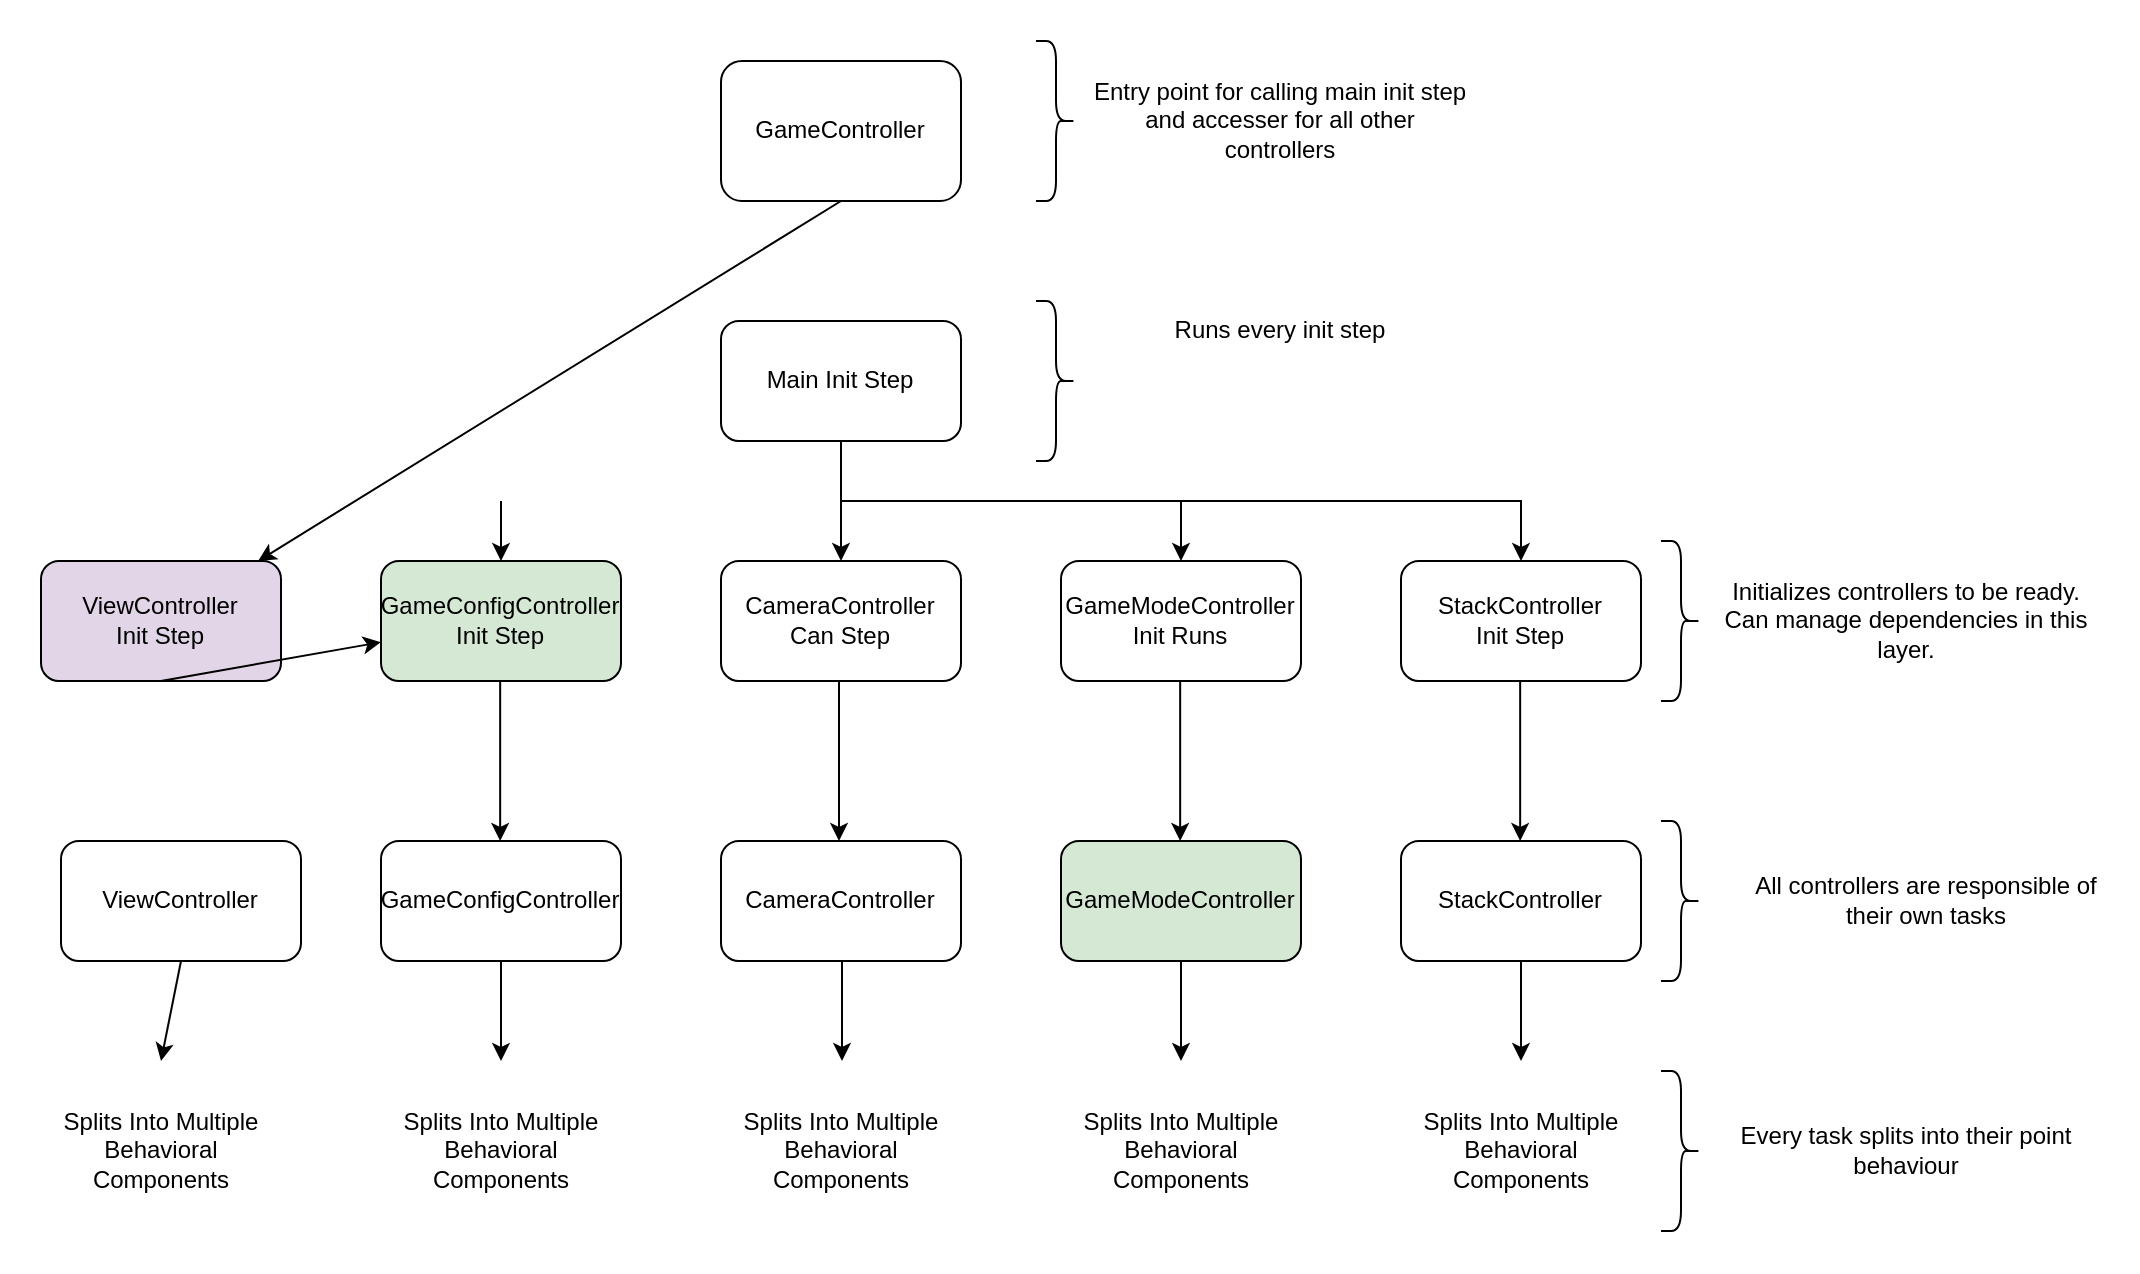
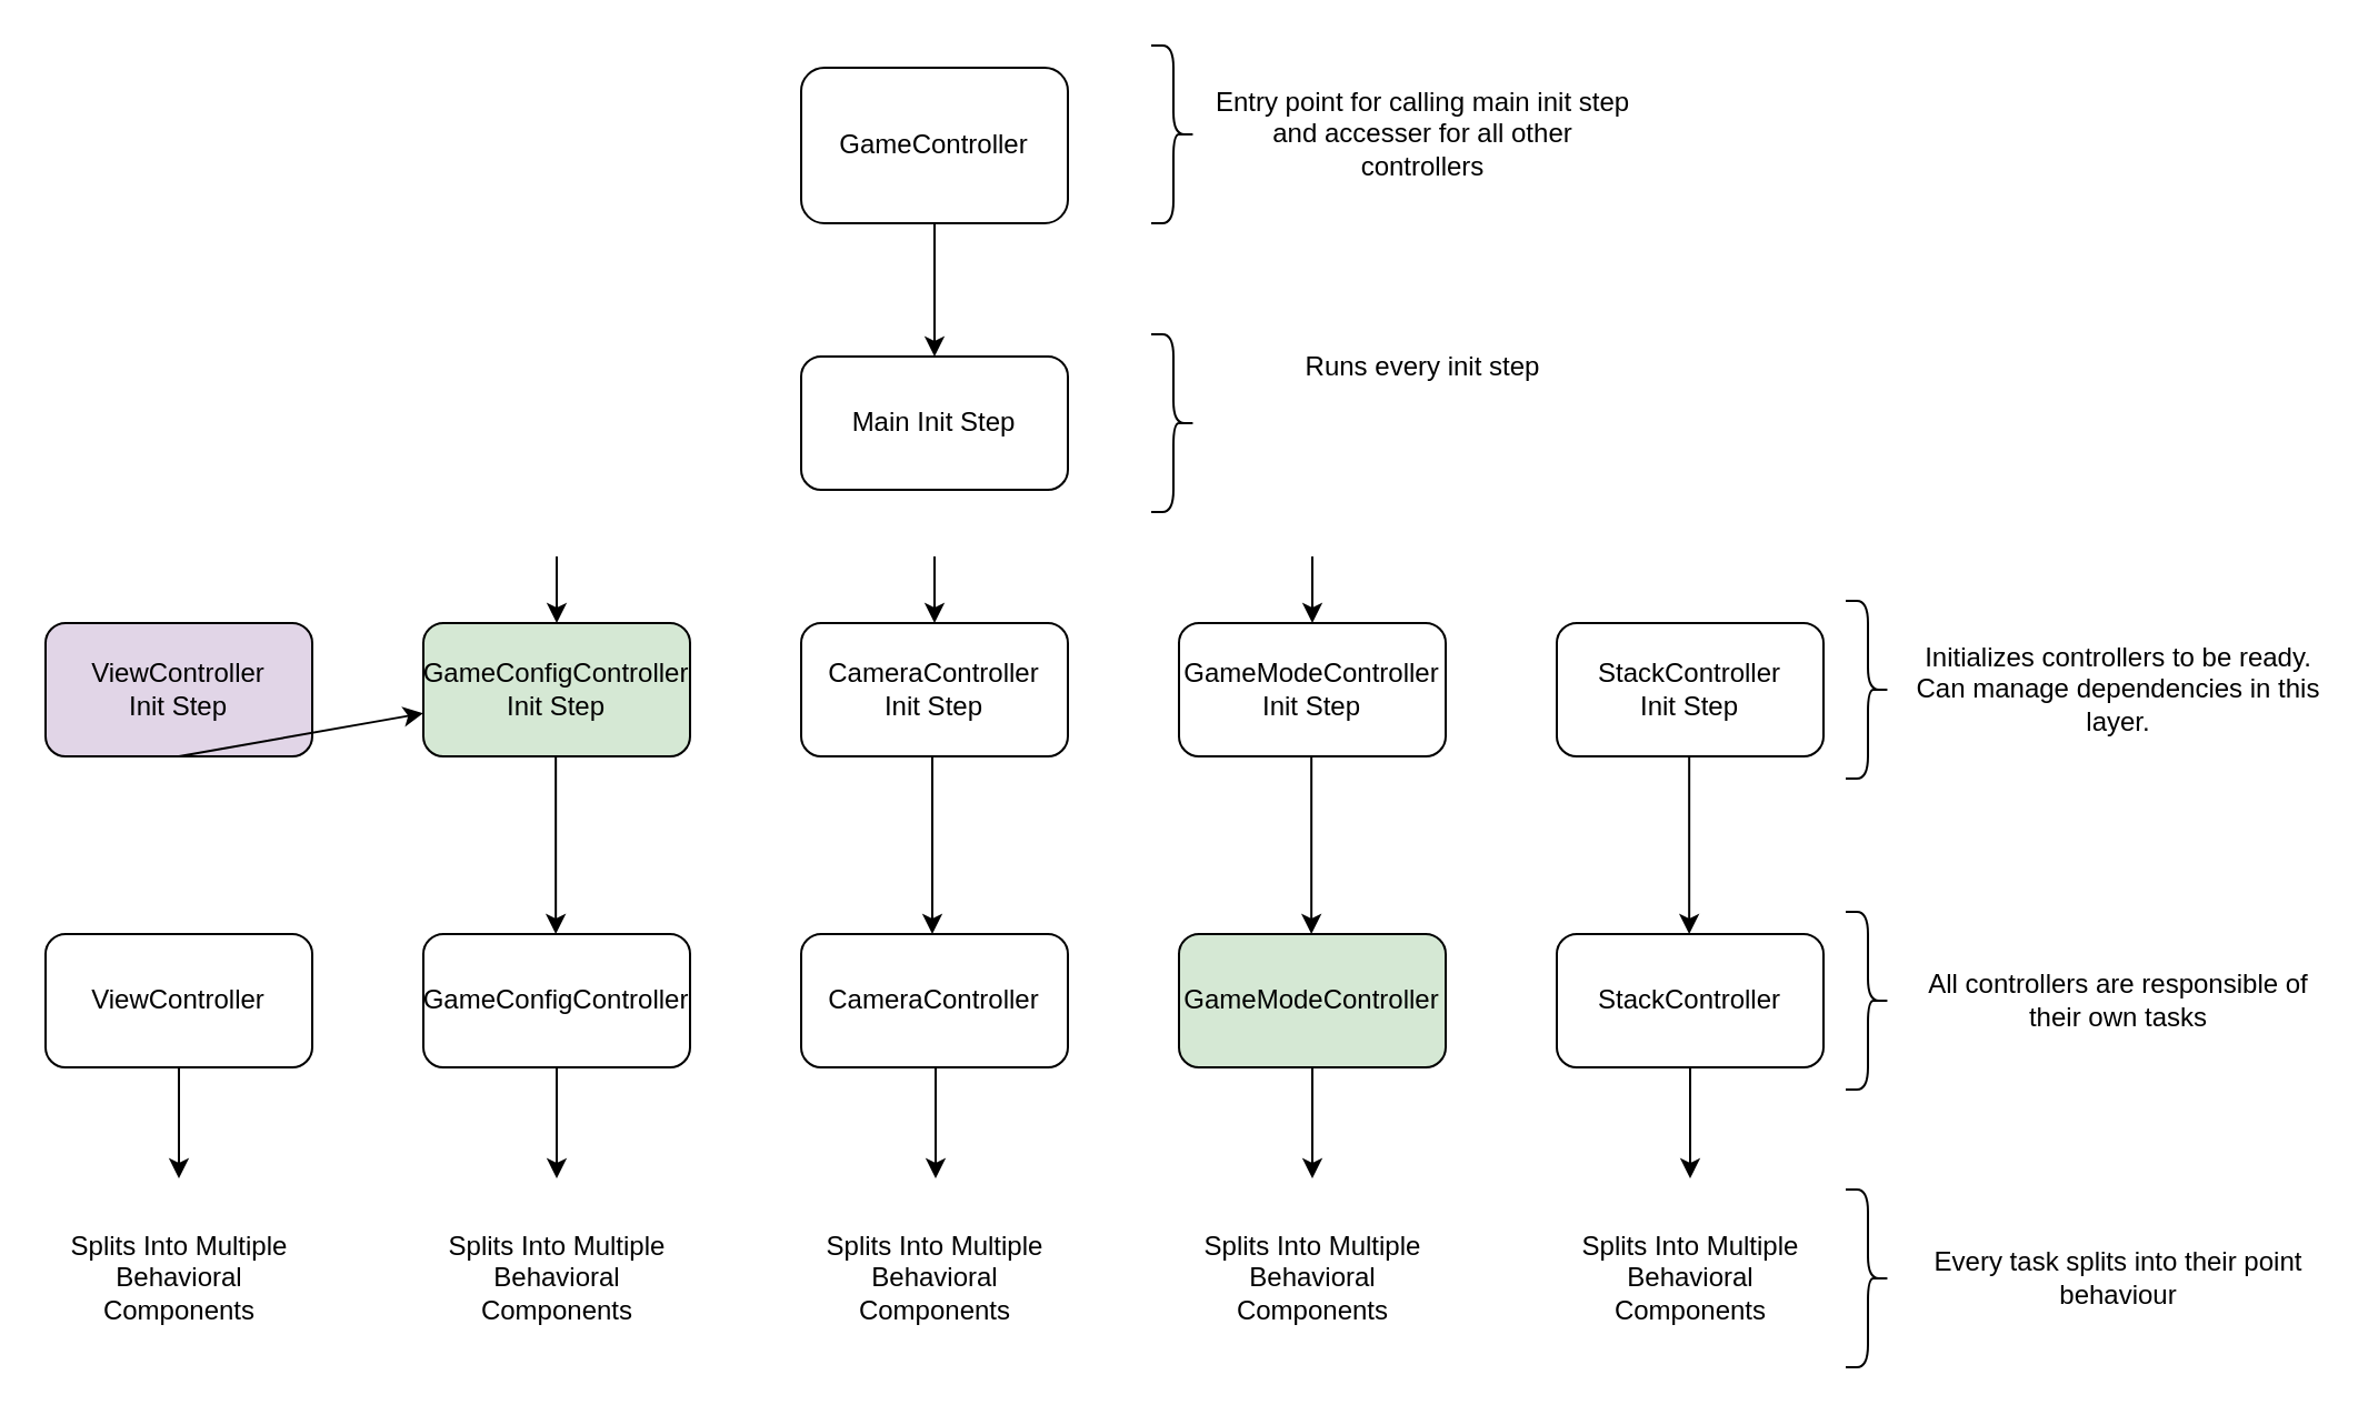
  <mxCell id="0" />
  <mxCell id="1" parent="0" />
  <mxCell id="2" value="GameController" style="rounded=1;whiteSpace=wrap;html=1;" vertex="1" parent="1"><mxGeometry x="360" y="30" width="120" height="70" as="geometry" /></mxCell>
  <mxCell id="3" value="Main Init Step" style="rounded=1;whiteSpace=wrap;html=1;" vertex="1" parent="1"><mxGeometry x="360" y="160" width="120" height="60" as="geometry" /></mxCell>
  <mxCell id="4" value="ViewController&lt;br&gt;Init Step" style="rounded=1;whiteSpace=wrap;html=1;fillColor=#e1d5e7;" vertex="1" parent="1"><mxGeometry x="20" y="280" width="120" height="60" as="geometry" /></mxCell>
  <mxCell id="5" value="GameConfigController&lt;br&gt;Init Step" style="rounded=1;whiteSpace=wrap;html=1;fillColor=#d5e8d4;" vertex="1" parent="1"><mxGeometry x="190" y="280" width="120" height="60" as="geometry" /></mxCell>
- <mxCell id="6" value="CameraController&lt;br&gt;Can Step" style="rounded=1;whiteSpace=wrap;html=1;" vertex="1" parent="1"><mxGeometry x="360" y="280" width="120" height="60" as="geometry" /></mxCell>
- <mxCell id="7" value="GameModeController&lt;br&gt;Init Runs" style="rounded=1;whiteSpace=wrap;html=1;" vertex="1" parent="1"><mxGeometry x="530" y="280" width="120" height="60" as="geometry" /></mxCell>
+ <mxCell id="6" value="CameraController&lt;br&gt;Init Step" style="rounded=1;whiteSpace=wrap;html=1;" vertex="1" parent="1"><mxGeometry x="360" y="280" width="120" height="60" as="geometry" /></mxCell>
+ <mxCell id="7" value="GameModeController&lt;br&gt;Init Step" style="rounded=1;whiteSpace=wrap;html=1;" vertex="1" parent="1"><mxGeometry x="530" y="280" width="120" height="60" as="geometry" /></mxCell>
  <mxCell id="8" value="StackController&lt;br&gt;Init Step" style="rounded=1;whiteSpace=wrap;html=1;" vertex="1" parent="1"><mxGeometry x="700" y="280" width="120" height="60" as="geometry" /></mxCell>
- <mxCell id="9" value="" style="endArrow=classic;html=1;rounded=0;exitX=0.5;exitY=1;exitDx=0;exitDy=0;" edge="1" parent="1" source="2" target="4"><mxGeometry width="50" height="50" relative="1" as="geometry"><mxPoint x="505" y="140" as="sourcePoint" /><mxPoint x="555" y="90" as="targetPoint" /></mxGeometry></mxCell>
+ <mxCell id="9" value="" style="endArrow=classic;html=1;rounded=0;exitX=0.5;exitY=1;exitDx=0;exitDy=0;entryX=0.5;entryY=0;entryDx=0;entryDy=0;" edge="1" parent="1" source="2" target="3"><mxGeometry width="50" height="50" relative="1" as="geometry"><mxPoint x="505" y="140" as="sourcePoint" /><mxPoint x="555" y="90" as="targetPoint" /></mxGeometry></mxCell>
  <mxCell id="10" value="" style="endArrow=classic;html=1;rounded=0;entryX=0.5;entryY=0;entryDx=0;entryDy=0;" edge="1" parent="1" target="5"><mxGeometry width="50" height="50" relative="1" as="geometry"><mxPoint x="250" y="250" as="sourcePoint" /><mxPoint x="255" y="170" as="targetPoint" /></mxGeometry></mxCell>
  <mxCell id="11" value="" style="endArrow=classic;html=1;rounded=0;entryX=0.5;entryY=0;entryDx=0;entryDy=0;" edge="1" parent="1" target="6"><mxGeometry width="50" height="50" relative="1" as="geometry"><mxPoint x="420" y="250" as="sourcePoint" /><mxPoint x="595" y="210" as="targetPoint" /></mxGeometry></mxCell>
- <mxCell id="12" value="" style="endArrow=classic;html=1;rounded=0;exitX=0.5;exitY=1;exitDx=0;exitDy=0;entryX=0.5;entryY=0;entryDx=0;entryDy=0;" edge="1" parent="1" source="3" target="8"><mxGeometry width="50" height="50" relative="1" as="geometry"><mxPoint x="535" y="270" as="sourcePoint" /><mxPoint x="585" y="220" as="targetPoint" /><Array as="points"><mxPoint x="420" y="250" /><mxPoint x="760" y="250" /></Array></mxGeometry></mxCell>
  <mxCell id="13" value="" style="endArrow=classic;html=1;rounded=0;entryX=0.5;entryY=0;entryDx=0;entryDy=0;" edge="1" parent="1" target="7"><mxGeometry width="50" height="50" relative="1" as="geometry"><mxPoint x="590" y="250" as="sourcePoint" /><mxPoint x="665" y="170" as="targetPoint" /></mxGeometry></mxCell>
- <mxCell id="14" value="ViewController" style="rounded=1;whiteSpace=wrap;html=1;" vertex="1" parent="1"><mxGeometry x="30" y="420" width="120" height="60" as="geometry" /></mxCell>
+ <mxCell id="14" value="ViewController" style="rounded=1;whiteSpace=wrap;html=1;" vertex="1" parent="1"><mxGeometry x="20" y="420" width="120" height="60" as="geometry" /></mxCell>
  <mxCell id="15" value="GameConfigController" style="rounded=1;whiteSpace=wrap;html=1;" vertex="1" parent="1"><mxGeometry x="190" y="420" width="120" height="60" as="geometry" /></mxCell>
  <mxCell id="16" value="CameraController" style="rounded=1;whiteSpace=wrap;html=1;" vertex="1" parent="1"><mxGeometry x="360" y="420" width="120" height="60" as="geometry" /></mxCell>
  <mxCell id="17" value="GameModeController" style="rounded=1;whiteSpace=wrap;html=1;fillColor=#d5e8d4;" vertex="1" parent="1"><mxGeometry x="530" y="420" width="120" height="60" as="geometry" /></mxCell>
  <mxCell id="18" value="StackController" style="rounded=1;whiteSpace=wrap;html=1;" vertex="1" parent="1"><mxGeometry x="700" y="420" width="120" height="60" as="geometry" /></mxCell>
  <mxCell id="19" value="" style="endArrow=classic;html=1;rounded=0;exitX=0.5;exitY=1;exitDx=0;exitDy=0;" edge="1" parent="1" source="4" target="5"><mxGeometry width="50" height="50" relative="1" as="geometry"><mxPoint x="145" y="420" as="sourcePoint" /><mxPoint x="195" y="370" as="targetPoint" /></mxGeometry></mxCell>
  <mxCell id="20" value="" style="endArrow=classic;html=1;rounded=0;exitX=0.5;exitY=1;exitDx=0;exitDy=0;entryX=0.5;entryY=0;entryDx=0;entryDy=0;" edge="1" parent="1"><mxGeometry width="50" height="50" relative="1" as="geometry"><mxPoint x="249.58" y="340" as="sourcePoint" /><mxPoint x="249.58" y="420" as="targetPoint" /></mxGeometry></mxCell>
  <mxCell id="21" value="" style="endArrow=classic;html=1;rounded=0;exitX=0.5;exitY=1;exitDx=0;exitDy=0;entryX=0.5;entryY=0;entryDx=0;entryDy=0;" edge="1" parent="1"><mxGeometry width="50" height="50" relative="1" as="geometry"><mxPoint x="419" y="340" as="sourcePoint" /><mxPoint x="419" y="420" as="targetPoint" /></mxGeometry></mxCell>
  <mxCell id="22" value="" style="endArrow=classic;html=1;rounded=0;exitX=0.5;exitY=1;exitDx=0;exitDy=0;entryX=0.5;entryY=0;entryDx=0;entryDy=0;" edge="1" parent="1"><mxGeometry width="50" height="50" relative="1" as="geometry"><mxPoint x="759.58" y="340" as="sourcePoint" /><mxPoint x="759.58" y="420" as="targetPoint" /></mxGeometry></mxCell>
  <mxCell id="23" value="" style="endArrow=classic;html=1;rounded=0;exitX=0.5;exitY=1;exitDx=0;exitDy=0;entryX=0.5;entryY=0;entryDx=0;entryDy=0;" edge="1" parent="1"><mxGeometry width="50" height="50" relative="1" as="geometry"><mxPoint x="589.58" y="340" as="sourcePoint" /><mxPoint x="589.58" y="420" as="targetPoint" /></mxGeometry></mxCell>
  <mxCell id="24" value="" style="endArrow=classic;html=1;rounded=0;exitX=0.5;exitY=1;exitDx=0;exitDy=0;" edge="1" parent="1" source="14"><mxGeometry width="50" height="50" relative="1" as="geometry"><mxPoint x="95" y="570" as="sourcePoint" /><mxPoint x="80" y="530" as="targetPoint" /></mxGeometry></mxCell>
  <mxCell id="25" value="Splits Into Multiple Behavioral Components" style="text;html=1;strokeColor=none;fillColor=none;align=center;verticalAlign=middle;whiteSpace=wrap;rounded=0;" vertex="1" parent="1"><mxGeometry x="27.5" y="540" width="105" height="70" as="geometry" /></mxCell>
  <mxCell id="26" value="" style="endArrow=classic;html=1;rounded=0;exitX=0.5;exitY=1;exitDx=0;exitDy=0;" edge="1" parent="1"><mxGeometry width="50" height="50" relative="1" as="geometry"><mxPoint x="250" y="480" as="sourcePoint" /><mxPoint x="250" y="530" as="targetPoint" /></mxGeometry></mxCell>
  <mxCell id="27" value="Splits Into Multiple Behavioral Components" style="text;html=1;strokeColor=none;fillColor=none;align=center;verticalAlign=middle;whiteSpace=wrap;rounded=0;" vertex="1" parent="1"><mxGeometry x="197.5" y="540" width="105" height="70" as="geometry" /></mxCell>
  <mxCell id="28" value="" style="endArrow=classic;html=1;rounded=0;exitX=0.5;exitY=1;exitDx=0;exitDy=0;" edge="1" parent="1"><mxGeometry width="50" height="50" relative="1" as="geometry"><mxPoint x="420.5" y="480" as="sourcePoint" /><mxPoint x="420.5" y="530" as="targetPoint" /></mxGeometry></mxCell>
  <mxCell id="29" value="Splits Into Multiple Behavioral Components" style="text;html=1;strokeColor=none;fillColor=none;align=center;verticalAlign=middle;whiteSpace=wrap;rounded=0;" vertex="1" parent="1"><mxGeometry x="368" y="540" width="105" height="70" as="geometry" /></mxCell>
  <mxCell id="30" value="" style="endArrow=classic;html=1;rounded=0;exitX=0.5;exitY=1;exitDx=0;exitDy=0;" edge="1" parent="1"><mxGeometry width="50" height="50" relative="1" as="geometry"><mxPoint x="590" y="480" as="sourcePoint" /><mxPoint x="590" y="530" as="targetPoint" /></mxGeometry></mxCell>
  <mxCell id="31" value="Splits Into Multiple Behavioral Components" style="text;html=1;strokeColor=none;fillColor=none;align=center;verticalAlign=middle;whiteSpace=wrap;rounded=0;" vertex="1" parent="1"><mxGeometry x="537.5" y="540" width="105" height="70" as="geometry" /></mxCell>
  <mxCell id="32" value="" style="endArrow=classic;html=1;rounded=0;exitX=0.5;exitY=1;exitDx=0;exitDy=0;" edge="1" parent="1"><mxGeometry width="50" height="50" relative="1" as="geometry"><mxPoint x="760" y="480" as="sourcePoint" /><mxPoint x="760" y="530" as="targetPoint" /></mxGeometry></mxCell>
  <mxCell id="33" value="Splits Into Multiple Behavioral Components" style="text;html=1;strokeColor=none;fillColor=none;align=center;verticalAlign=middle;whiteSpace=wrap;rounded=0;" vertex="1" parent="1"><mxGeometry x="707.5" y="540" width="105" height="70" as="geometry" /></mxCell>
  <mxCell id="34" value="" style="shape=curlyBracket;whiteSpace=wrap;html=1;rounded=1;flipH=1;labelPosition=right;verticalLabelPosition=middle;align=left;verticalAlign=middle;" vertex="1" parent="1"><mxGeometry x="517.5" y="20" width="20" height="80" as="geometry" /></mxCell>
  <mxCell id="35" value="" style="shape=curlyBracket;whiteSpace=wrap;html=1;rounded=1;flipH=1;labelPosition=right;verticalLabelPosition=middle;align=left;verticalAlign=middle;" vertex="1" parent="1"><mxGeometry x="517.5" y="150" width="20" height="80" as="geometry" /></mxCell>
  <mxCell id="36" value="Entry point for calling main init step and accesser for all other controllers" style="text;html=1;strokeColor=none;fillColor=none;align=center;verticalAlign=middle;whiteSpace=wrap;rounded=0;" vertex="1" parent="1"><mxGeometry x="545" y="27.5" width="190" height="65" as="geometry" /></mxCell>
  <mxCell id="37" value="Runs every init step" style="text;html=1;strokeColor=none;fillColor=none;align=center;verticalAlign=middle;whiteSpace=wrap;rounded=0;" vertex="1" parent="1"><mxGeometry x="545" y="132.5" width="190" height="65" as="geometry" /></mxCell>
  <mxCell id="38" value="" style="shape=curlyBracket;whiteSpace=wrap;html=1;rounded=1;flipH=1;labelPosition=right;verticalLabelPosition=middle;align=left;verticalAlign=middle;" vertex="1" parent="1"><mxGeometry x="830" y="270" width="20" height="80" as="geometry" /></mxCell>
  <mxCell id="39" value="Initializes controllers to be ready. Can manage dependencies in this layer." style="text;html=1;strokeColor=none;fillColor=none;align=center;verticalAlign=middle;whiteSpace=wrap;rounded=0;" vertex="1" parent="1"><mxGeometry x="857.5" y="277.5" width="190" height="65" as="geometry" /></mxCell>
  <mxCell id="40" value="" style="shape=curlyBracket;whiteSpace=wrap;html=1;rounded=1;flipH=1;labelPosition=right;verticalLabelPosition=middle;align=left;verticalAlign=middle;" vertex="1" parent="1"><mxGeometry x="830" y="410" width="20" height="80" as="geometry" /></mxCell>
- <mxCell id="41" value="All controllers are responsible of their own tasks" style="text;html=1;strokeColor=none;fillColor=none;align=center;verticalAlign=middle;whiteSpace=wrap;rounded=0;" vertex="1" parent="1"><mxGeometry x="867.5" y="417.5" width="190" height="65" as="geometry" /></mxCell>
+ <mxCell id="41" value="All controllers are responsible of their own tasks" style="text;html=1;strokeColor=none;fillColor=none;align=center;verticalAlign=middle;whiteSpace=wrap;rounded=0;" vertex="1" parent="1"><mxGeometry x="857.5" y="417.5" width="190" height="65" as="geometry" /></mxCell>
  <mxCell id="42" value="" style="shape=curlyBracket;whiteSpace=wrap;html=1;rounded=1;flipH=1;labelPosition=right;verticalLabelPosition=middle;align=left;verticalAlign=middle;" vertex="1" parent="1"><mxGeometry x="830" y="535" width="20" height="80" as="geometry" /></mxCell>
  <mxCell id="43" value="Every task splits into their point behaviour" style="text;html=1;strokeColor=none;fillColor=none;align=center;verticalAlign=middle;whiteSpace=wrap;rounded=0;" vertex="1" parent="1"><mxGeometry x="857.5" y="542.5" width="190" height="65" as="geometry" /></mxCell>
